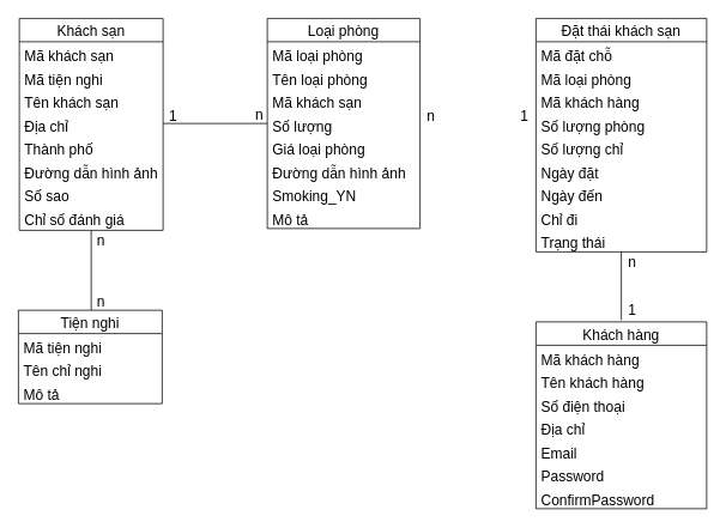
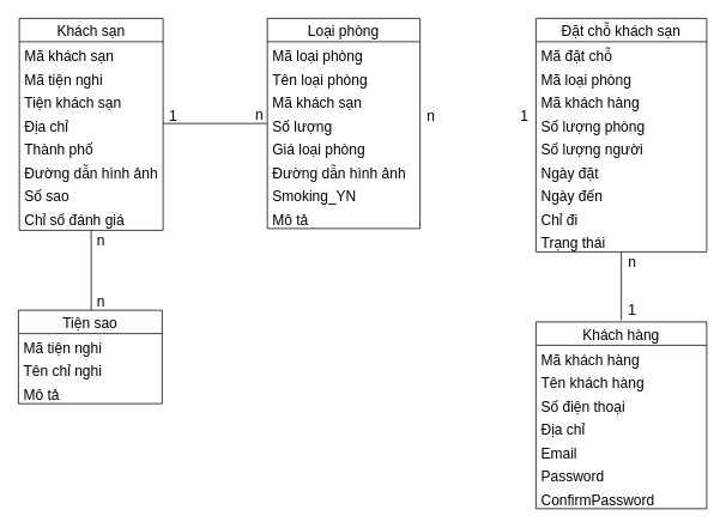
  <mxCell id="0" />
  <mxCell id="1" parent="0" />
  <mxCell id="2" value="Khách sạn" style="swimlane;fontStyle=0;childLayout=stackLayout;horizontal=1;startSize=26;fillColor=none;horizontalStack=0;resizeParent=1;resizeParentMax=0;resizeLast=0;collapsible=1;marginBottom=0;fontSize=16;" vertex="1" parent="1"><mxGeometry x="21" y="20" width="160" height="236" as="geometry"><mxRectangle x="160" y="44" width="90" height="26" as="alternateBounds" /></mxGeometry></mxCell>
  <mxCell id="3" value="Mã khách sạn" style="text;strokeColor=none;fillColor=none;align=left;verticalAlign=top;spacingLeft=4;spacingRight=4;overflow=hidden;rotatable=0;points=[[0,0.5],[1,0.5]];portConstraint=eastwest;fontSize=16;" vertex="1" parent="2"><mxGeometry y="26" width="160" height="26" as="geometry" /></mxCell>
  <mxCell id="4" value="Mã tiện nghi" style="text;strokeColor=none;fillColor=none;align=left;verticalAlign=top;spacingLeft=4;spacingRight=4;overflow=hidden;rotatable=0;points=[[0,0.5],[1,0.5]];portConstraint=eastwest;fontSize=16;" vertex="1" parent="2"><mxGeometry y="52" width="160" height="26" as="geometry" /></mxCell>
- <mxCell id="5" value="Tên khách sạn" style="text;strokeColor=none;fillColor=none;align=left;verticalAlign=top;spacingLeft=4;spacingRight=4;overflow=hidden;rotatable=0;points=[[0,0.5],[1,0.5]];portConstraint=eastwest;fontSize=16;" vertex="1" parent="2"><mxGeometry y="78" width="160" height="26" as="geometry" /></mxCell>
+ <mxCell id="5" value="Tiện khách sạn" style="text;strokeColor=none;fillColor=none;align=left;verticalAlign=top;spacingLeft=4;spacingRight=4;overflow=hidden;rotatable=0;points=[[0,0.5],[1,0.5]];portConstraint=eastwest;fontSize=16;" vertex="1" parent="2"><mxGeometry y="78" width="160" height="26" as="geometry" /></mxCell>
  <mxCell id="6" value="Địa chỉ" style="text;strokeColor=none;fillColor=none;align=left;verticalAlign=top;spacingLeft=4;spacingRight=4;overflow=hidden;rotatable=0;points=[[0,0.5],[1,0.5]];portConstraint=eastwest;fontSize=16;" vertex="1" parent="2"><mxGeometry y="104" width="160" height="26" as="geometry" /></mxCell>
  <mxCell id="7" value="Thành phố" style="text;strokeColor=none;fillColor=none;align=left;verticalAlign=top;spacingLeft=4;spacingRight=4;overflow=hidden;rotatable=0;points=[[0,0.5],[1,0.5]];portConstraint=eastwest;fontSize=16;" vertex="1" parent="2"><mxGeometry y="130" width="160" height="26" as="geometry" /></mxCell>
  <mxCell id="8" value="Đường dẫn hình ảnh" style="text;strokeColor=none;fillColor=none;align=left;verticalAlign=top;spacingLeft=4;spacingRight=4;overflow=hidden;rotatable=0;points=[[0,0.5],[1,0.5]];portConstraint=eastwest;fontSize=16;" vertex="1" parent="2"><mxGeometry y="156" width="160" height="26" as="geometry" /></mxCell>
  <mxCell id="9" value="Số sao" style="text;strokeColor=none;fillColor=none;align=left;verticalAlign=top;spacingLeft=4;spacingRight=4;overflow=hidden;rotatable=0;points=[[0,0.5],[1,0.5]];portConstraint=eastwest;fontSize=16;" vertex="1" parent="2"><mxGeometry y="182" width="160" height="26" as="geometry" /></mxCell>
  <mxCell id="10" value="Chỉ số đánh giá" style="text;strokeColor=none;fillColor=none;align=left;verticalAlign=top;spacingLeft=4;spacingRight=4;overflow=hidden;rotatable=0;points=[[0,0.5],[1,0.5]];portConstraint=eastwest;fontSize=16;" vertex="1" parent="2"><mxGeometry y="208" width="160" height="28" as="geometry" /></mxCell>
  <mxCell id="11" value="Loại phòng" style="swimlane;fontStyle=0;childLayout=stackLayout;horizontal=1;startSize=26;fillColor=none;horizontalStack=0;resizeParent=1;resizeParentMax=0;resizeLast=0;collapsible=1;marginBottom=0;fontSize=16;" vertex="1" parent="1"><mxGeometry x="297" y="20" width="170" height="234" as="geometry" /></mxCell>
  <mxCell id="12" value="Mã loại phòng" style="text;strokeColor=none;fillColor=none;align=left;verticalAlign=top;spacingLeft=4;spacingRight=4;overflow=hidden;rotatable=0;points=[[0,0.5],[1,0.5]];portConstraint=eastwest;fontSize=16;" vertex="1" parent="11"><mxGeometry y="26" width="170" height="26" as="geometry" /></mxCell>
  <mxCell id="13" value="Tên loại phòng" style="text;strokeColor=none;fillColor=none;align=left;verticalAlign=top;spacingLeft=4;spacingRight=4;overflow=hidden;rotatable=0;points=[[0,0.5],[1,0.5]];portConstraint=eastwest;fontSize=16;" vertex="1" parent="11"><mxGeometry y="52" width="170" height="26" as="geometry" /></mxCell>
  <mxCell id="14" value="Mã khách sạn" style="text;strokeColor=none;fillColor=none;align=left;verticalAlign=top;spacingLeft=4;spacingRight=4;overflow=hidden;rotatable=0;points=[[0,0.5],[1,0.5]];portConstraint=eastwest;fontSize=16;" vertex="1" parent="11"><mxGeometry y="78" width="170" height="26" as="geometry" /></mxCell>
  <mxCell id="15" value="Số lượng" style="text;strokeColor=none;fillColor=none;align=left;verticalAlign=top;spacingLeft=4;spacingRight=4;overflow=hidden;rotatable=0;points=[[0,0.5],[1,0.5]];portConstraint=eastwest;fontSize=16;" vertex="1" parent="11"><mxGeometry y="104" width="170" height="26" as="geometry" /></mxCell>
  <mxCell id="16" value="Giá loại phòng" style="text;strokeColor=none;fillColor=none;align=left;verticalAlign=top;spacingLeft=4;spacingRight=4;overflow=hidden;rotatable=0;points=[[0,0.5],[1,0.5]];portConstraint=eastwest;fontSize=16;" vertex="1" parent="11"><mxGeometry y="130" width="170" height="26" as="geometry" /></mxCell>
  <mxCell id="17" value="Đường dẫn hình ảnh" style="text;strokeColor=none;fillColor=none;align=left;verticalAlign=top;spacingLeft=4;spacingRight=4;overflow=hidden;rotatable=0;points=[[0,0.5],[1,0.5]];portConstraint=eastwest;fontSize=16;" vertex="1" parent="11"><mxGeometry y="156" width="170" height="26" as="geometry" /></mxCell>
  <mxCell id="18" value="Smoking_YN" style="text;strokeColor=none;fillColor=none;align=left;verticalAlign=top;spacingLeft=4;spacingRight=4;overflow=hidden;rotatable=0;points=[[0,0.5],[1,0.5]];portConstraint=eastwest;fontSize=16;" vertex="1" parent="11"><mxGeometry y="182" width="170" height="26" as="geometry" /></mxCell>
  <mxCell id="19" value="Mô tả" style="text;strokeColor=none;fillColor=none;align=left;verticalAlign=top;spacingLeft=4;spacingRight=4;overflow=hidden;rotatable=0;points=[[0,0.5],[1,0.5]];portConstraint=eastwest;fontSize=16;" vertex="1" parent="11"><mxGeometry y="208" width="170" height="26" as="geometry" /></mxCell>
  <mxCell id="20" style="edgeStyle=none;rounded=0;orthogonalLoop=1;jettySize=auto;html=1;entryX=0;entryY=0.5;entryDx=0;entryDy=0;fontSize=16;" edge="1" parent="11" source="15" target="15"><mxGeometry relative="1" as="geometry" /></mxCell>
- <mxCell id="21" value="Đặt thái khách sạn" style="swimlane;fontStyle=0;childLayout=stackLayout;horizontal=1;startSize=26;fillColor=none;horizontalStack=0;resizeParent=1;resizeParentMax=0;resizeLast=0;collapsible=1;marginBottom=0;fontSize=16;" vertex="1" parent="1"><mxGeometry x="596" y="20" width="190" height="260" as="geometry" /></mxCell>
+ <mxCell id="21" value="Đặt chỗ khách sạn" style="swimlane;fontStyle=0;childLayout=stackLayout;horizontal=1;startSize=26;fillColor=none;horizontalStack=0;resizeParent=1;resizeParentMax=0;resizeLast=0;collapsible=1;marginBottom=0;fontSize=16;" vertex="1" parent="1"><mxGeometry x="596" y="20" width="190" height="260" as="geometry" /></mxCell>
  <mxCell id="22" value="Mã đặt chỗ" style="text;strokeColor=none;fillColor=none;align=left;verticalAlign=top;spacingLeft=4;spacingRight=4;overflow=hidden;rotatable=0;points=[[0,0.5],[1,0.5]];portConstraint=eastwest;fontSize=16;" vertex="1" parent="21"><mxGeometry y="26" width="190" height="26" as="geometry" /></mxCell>
  <mxCell id="23" value="Mã loại phòng" style="text;strokeColor=none;fillColor=none;align=left;verticalAlign=top;spacingLeft=4;spacingRight=4;overflow=hidden;rotatable=0;points=[[0,0.5],[1,0.5]];portConstraint=eastwest;fontSize=16;" vertex="1" parent="21"><mxGeometry y="52" width="190" height="26" as="geometry" /></mxCell>
  <mxCell id="24" value="Mã khách hàng" style="text;strokeColor=none;fillColor=none;align=left;verticalAlign=top;spacingLeft=4;spacingRight=4;overflow=hidden;rotatable=0;points=[[0,0.5],[1,0.5]];portConstraint=eastwest;fontSize=16;" vertex="1" parent="21"><mxGeometry y="78" width="190" height="26" as="geometry" /></mxCell>
  <mxCell id="25" value="Số lượng phòng" style="text;strokeColor=none;fillColor=none;align=left;verticalAlign=top;spacingLeft=4;spacingRight=4;overflow=hidden;rotatable=0;points=[[0,0.5],[1,0.5]];portConstraint=eastwest;fontSize=16;" vertex="1" parent="21"><mxGeometry y="104" width="190" height="26" as="geometry" /></mxCell>
- <mxCell id="26" value="Số lượng chỉ" style="text;strokeColor=none;fillColor=none;align=left;verticalAlign=top;spacingLeft=4;spacingRight=4;overflow=hidden;rotatable=0;points=[[0,0.5],[1,0.5]];portConstraint=eastwest;fontSize=16;" vertex="1" parent="21"><mxGeometry y="130" width="190" height="26" as="geometry" /></mxCell>
+ <mxCell id="26" value="Số lượng người" style="text;strokeColor=none;fillColor=none;align=left;verticalAlign=top;spacingLeft=4;spacingRight=4;overflow=hidden;rotatable=0;points=[[0,0.5],[1,0.5]];portConstraint=eastwest;fontSize=16;" vertex="1" parent="21"><mxGeometry y="130" width="190" height="26" as="geometry" /></mxCell>
  <mxCell id="27" value="Ngày đặt " style="text;strokeColor=none;fillColor=none;align=left;verticalAlign=top;spacingLeft=4;spacingRight=4;overflow=hidden;rotatable=0;points=[[0,0.5],[1,0.5]];portConstraint=eastwest;fontSize=16;" vertex="1" parent="21"><mxGeometry y="156" width="190" height="26" as="geometry" /></mxCell>
  <mxCell id="28" value="Ngày đến" style="text;strokeColor=none;fillColor=none;align=left;verticalAlign=top;spacingLeft=4;spacingRight=4;overflow=hidden;rotatable=0;points=[[0,0.5],[1,0.5]];portConstraint=eastwest;fontSize=16;" vertex="1" parent="21"><mxGeometry y="182" width="190" height="26" as="geometry" /></mxCell>
  <mxCell id="29" value="Chỉ đi" style="text;strokeColor=none;fillColor=none;align=left;verticalAlign=top;spacingLeft=4;spacingRight=4;overflow=hidden;rotatable=0;points=[[0,0.5],[1,0.5]];portConstraint=eastwest;fontSize=16;" vertex="1" parent="21"><mxGeometry y="208" width="190" height="26" as="geometry" /></mxCell>
  <mxCell id="30" value="Trạng thái" style="text;strokeColor=none;fillColor=none;align=left;verticalAlign=top;spacingLeft=4;spacingRight=4;overflow=hidden;rotatable=0;points=[[0,0.5],[1,0.5]];portConstraint=eastwest;fontSize=16;" vertex="1" parent="21"><mxGeometry y="234" width="190" height="26" as="geometry" /></mxCell>
  <mxCell id="31" value="Khách hàng" style="swimlane;fontStyle=0;childLayout=stackLayout;horizontal=1;startSize=26;fillColor=none;horizontalStack=0;resizeParent=1;resizeParentMax=0;resizeLast=0;collapsible=1;marginBottom=0;fontSize=16;" vertex="1" parent="1"><mxGeometry x="596" y="358" width="190" height="208" as="geometry" /></mxCell>
  <mxCell id="32" value="Mã khách hàng" style="text;strokeColor=none;fillColor=none;align=left;verticalAlign=top;spacingLeft=4;spacingRight=4;overflow=hidden;rotatable=0;points=[[0,0.5],[1,0.5]];portConstraint=eastwest;fontSize=16;" vertex="1" parent="31"><mxGeometry y="26" width="190" height="26" as="geometry" /></mxCell>
  <mxCell id="33" value="Tên khách hàng" style="text;strokeColor=none;fillColor=none;align=left;verticalAlign=top;spacingLeft=4;spacingRight=4;overflow=hidden;rotatable=0;points=[[0,0.5],[1,0.5]];portConstraint=eastwest;fontSize=16;" vertex="1" parent="31"><mxGeometry y="52" width="190" height="26" as="geometry" /></mxCell>
  <mxCell id="34" value="Số điện thoại" style="text;strokeColor=none;fillColor=none;align=left;verticalAlign=top;spacingLeft=4;spacingRight=4;overflow=hidden;rotatable=0;points=[[0,0.5],[1,0.5]];portConstraint=eastwest;fontSize=16;" vertex="1" parent="31"><mxGeometry y="78" width="190" height="26" as="geometry" /></mxCell>
  <mxCell id="35" value="Địa chỉ" style="text;strokeColor=none;fillColor=none;align=left;verticalAlign=top;spacingLeft=4;spacingRight=4;overflow=hidden;rotatable=0;points=[[0,0.5],[1,0.5]];portConstraint=eastwest;fontSize=16;" vertex="1" parent="31"><mxGeometry y="104" width="190" height="26" as="geometry" /></mxCell>
  <mxCell id="36" value="Email" style="text;strokeColor=none;fillColor=none;align=left;verticalAlign=top;spacingLeft=4;spacingRight=4;overflow=hidden;rotatable=0;points=[[0,0.5],[1,0.5]];portConstraint=eastwest;fontSize=16;" vertex="1" parent="31"><mxGeometry y="130" width="190" height="26" as="geometry" /></mxCell>
  <mxCell id="37" value="Password" style="text;strokeColor=none;fillColor=none;align=left;verticalAlign=top;spacingLeft=4;spacingRight=4;overflow=hidden;rotatable=0;points=[[0,0.5],[1,0.5]];portConstraint=eastwest;fontSize=16;" vertex="1" parent="31"><mxGeometry y="156" width="190" height="26" as="geometry" /></mxCell>
  <mxCell id="38" value="ConfirmPassword" style="text;strokeColor=none;fillColor=none;align=left;verticalAlign=top;spacingLeft=4;spacingRight=4;overflow=hidden;rotatable=0;points=[[0,0.5],[1,0.5]];portConstraint=eastwest;fontSize=16;" vertex="1" parent="31"><mxGeometry y="182" width="190" height="26" as="geometry" /></mxCell>
- <mxCell id="39" value="Tiện nghi" style="swimlane;fontStyle=0;childLayout=stackLayout;horizontal=1;startSize=26;fillColor=none;horizontalStack=0;resizeParent=1;resizeParentMax=0;resizeLast=0;collapsible=1;marginBottom=0;fontSize=16;" vertex="1" parent="1"><mxGeometry x="20" y="345" width="160" height="104" as="geometry" /></mxCell>
+ <mxCell id="39" value="Tiện sao" style="swimlane;fontStyle=0;childLayout=stackLayout;horizontal=1;startSize=26;fillColor=none;horizontalStack=0;resizeParent=1;resizeParentMax=0;resizeLast=0;collapsible=1;marginBottom=0;fontSize=16;" vertex="1" parent="1"><mxGeometry x="20" y="345" width="160" height="104" as="geometry" /></mxCell>
  <mxCell id="40" value="Mã tiện nghi" style="text;strokeColor=none;fillColor=none;align=left;verticalAlign=top;spacingLeft=4;spacingRight=4;overflow=hidden;rotatable=0;points=[[0,0.5],[1,0.5]];portConstraint=eastwest;fontSize=16;" vertex="1" parent="39"><mxGeometry y="26" width="160" height="26" as="geometry" /></mxCell>
  <mxCell id="41" value="Tên chỉ nghi" style="text;strokeColor=none;fillColor=none;align=left;verticalAlign=top;spacingLeft=4;spacingRight=4;overflow=hidden;rotatable=0;points=[[0,0.5],[1,0.5]];portConstraint=eastwest;fontSize=16;" vertex="1" parent="39"><mxGeometry y="52" width="160" height="26" as="geometry" /></mxCell>
  <mxCell id="42" value="Mô tả" style="text;strokeColor=none;fillColor=none;align=left;verticalAlign=top;spacingLeft=4;spacingRight=4;overflow=hidden;rotatable=0;points=[[0,0.5],[1,0.5]];portConstraint=eastwest;fontSize=16;" vertex="1" parent="39"><mxGeometry y="78" width="160" height="26" as="geometry" /></mxCell>
  <mxCell id="43" value="" style="endArrow=none;html=1;fontSize=16;" edge="1" parent="1" source="10"><mxGeometry width="50" height="50" relative="1" as="geometry"><mxPoint x="21" y="576" as="sourcePoint" /><mxPoint x="101" y="345" as="targetPoint" /></mxGeometry></mxCell>
  <mxCell id="44" value="n" style="text;html=1;strokeColor=none;fillColor=none;align=center;verticalAlign=middle;whiteSpace=wrap;rounded=0;fontSize=16;" vertex="1" parent="1"><mxGeometry x="92" y="257" width="40" height="20" as="geometry" /></mxCell>
  <mxCell id="45" value="n" style="text;html=1;strokeColor=none;fillColor=none;align=center;verticalAlign=middle;whiteSpace=wrap;rounded=0;fontSize=16;" vertex="1" parent="1"><mxGeometry x="92" y="325" width="40" height="20" as="geometry" /></mxCell>
  <mxCell id="46" value="" style="endArrow=none;html=1;fontSize=16;" edge="1" parent="1" target="30"><mxGeometry width="50" height="50" relative="1" as="geometry"><mxPoint x="691" y="356" as="sourcePoint" /><mxPoint x="636" y="345" as="targetPoint" /></mxGeometry></mxCell>
  <mxCell id="47" value="" style="endArrow=none;html=1;fontSize=16;entryX=0;entryY=0.5;entryDx=0;entryDy=0;exitX=1;exitY=0.5;exitDx=0;exitDy=0;" edge="1" parent="1" source="6" target="15"><mxGeometry width="50" height="50" relative="1" as="geometry"><mxPoint x="177" y="106" as="sourcePoint" /><mxPoint x="287" y="137" as="targetPoint" /></mxGeometry></mxCell>
  <mxCell id="48" value="n" style="text;html=1;strokeColor=none;fillColor=none;align=center;verticalAlign=middle;whiteSpace=wrap;rounded=0;fontSize=16;" vertex="1" parent="1"><mxGeometry x="691" y="280" width="25" height="21" as="geometry" /></mxCell>
  <mxCell id="49" value="1" style="text;html=1;strokeColor=none;fillColor=none;align=center;verticalAlign=middle;whiteSpace=wrap;rounded=0;fontSize=16;" vertex="1" parent="1"><mxGeometry x="691" y="334" width="25" height="21" as="geometry" /></mxCell>
  <mxCell id="50" value="1" style="text;html=1;strokeColor=none;fillColor=none;align=center;verticalAlign=middle;whiteSpace=wrap;rounded=0;fontSize=16;" vertex="1" parent="1"><mxGeometry x="180" y="117" width="25" height="21" as="geometry" /></mxCell>
  <mxCell id="51" value="n" style="text;html=1;strokeColor=none;fillColor=none;align=center;verticalAlign=middle;whiteSpace=wrap;rounded=0;fontSize=16;" vertex="1" parent="1"><mxGeometry x="276" y="116" width="25" height="21" as="geometry" /></mxCell>
  <mxCell id="52" value="1" style="text;html=1;strokeColor=none;fillColor=none;align=center;verticalAlign=middle;whiteSpace=wrap;rounded=0;fontSize=16;" vertex="1" parent="1"><mxGeometry x="571" y="117" width="25" height="21" as="geometry" /></mxCell>
  <mxCell id="53" value="n" style="text;html=1;strokeColor=none;fillColor=none;align=center;verticalAlign=middle;whiteSpace=wrap;rounded=0;fontSize=16;" vertex="1" parent="1"><mxGeometry x="467" y="117" width="25" height="21" as="geometry" /></mxCell>
